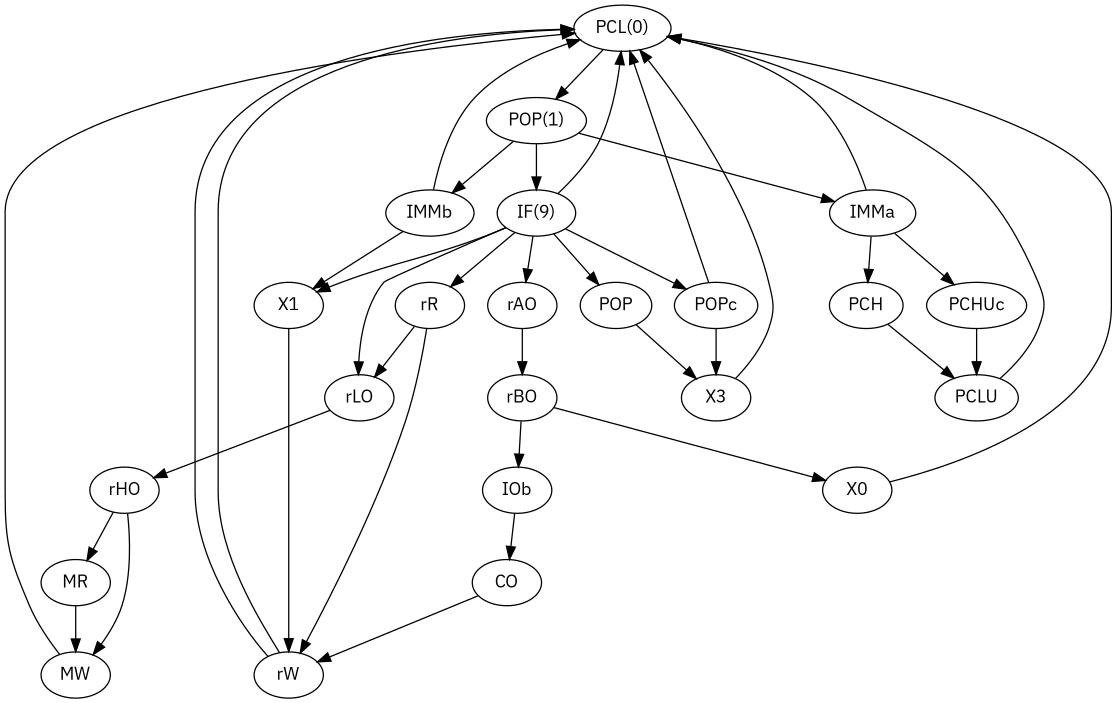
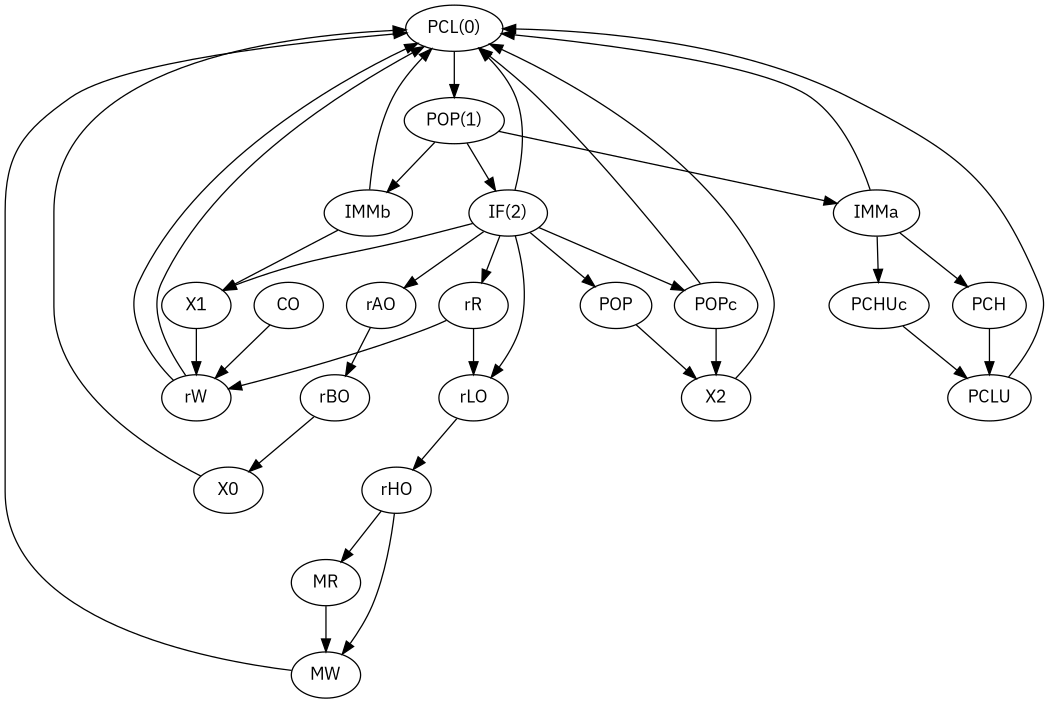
  digraph {
    fontname="IBM Plex Sans"
    node [fontname="IBM Plex Sans"]
    edge [fontname="IBM Plex Sans"]
    n1 [label="PCL(0)"]
    n2 [label="POP(1)"]
-   n3 [label="IF(9)"]
+   n3 [label="IF(2)"]
    IMMb
    IMMa
    rR
    rLO
    POP
    POPc
    X1
    rAO
    n12 [label=PCH]
    PCHUc
    rW
    rHO
-   X2 [label=X3]
+   X2
    rBO
    MR
    MW
    PCLU
    X0
-   IOb
    CO
    n1 -> n2
    n2 -> n3
    n2 -> IMMb
    n2 -> IMMa
    n3 -> n1
    n3 -> rR
    n3 -> rLO
    n3 -> POP
    n3 -> POPc
    n3 -> X1
    n3 -> rAO
    IMMb -> n1
    IMMb -> X1
    IMMa -> n1
    IMMa -> n12
    IMMa -> PCHUc
    rR -> rLO
    rR -> rW
    rLO -> rHO
    POP -> X2
    POPc -> n1
    POPc -> X2
    X1 -> rW
    rAO -> rBO
    n12 -> PCLU
    PCHUc -> PCLU
    rW -> n1
    rW -> n1
    rHO -> MR
    rHO -> MW
    X2 -> n1
    rBO -> X0
-   rBO -> IOb
    MR -> MW
    MW -> n1
    PCLU -> n1
    X0 -> n1
-   IOb -> CO
    CO -> rW
  }
